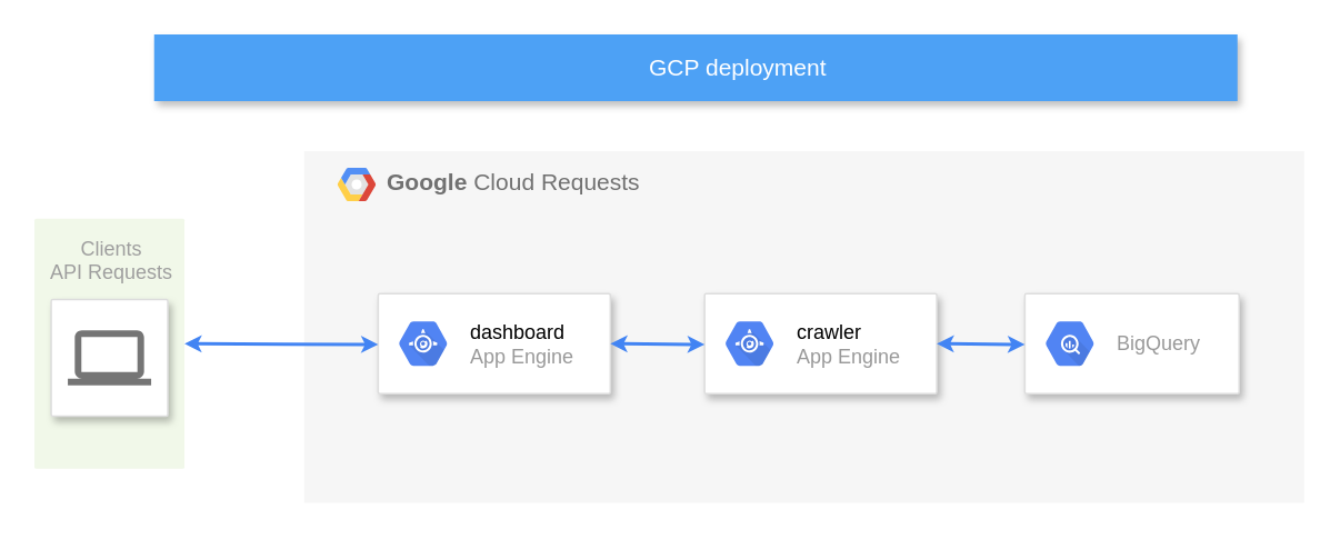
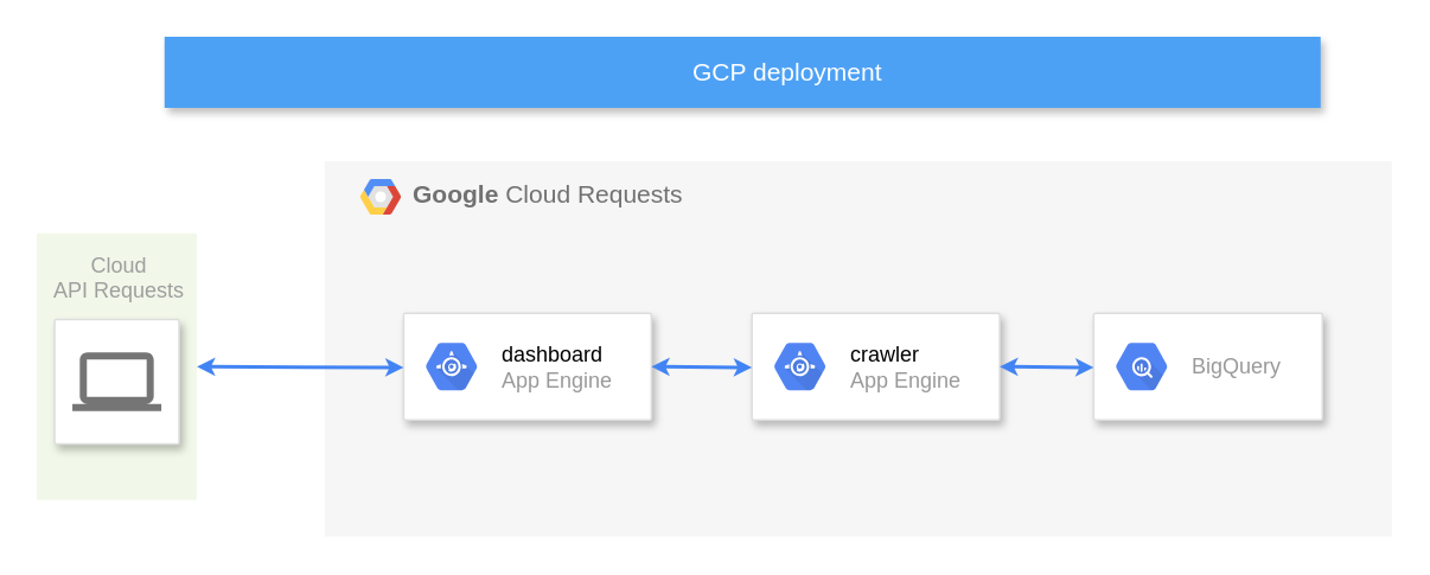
  <mxCell id="0" />
  <mxCell id="1" parent="0" />
  <mxCell id="2" value="&lt;b&gt;Google &lt;/b&gt;Cloud Requests" style="fillColor=#F6F6F6;strokeColor=none;shadow=0;gradientColor=none;fontSize=14;align=left;spacing=10;fontColor=#717171;9E9E9E;verticalAlign=top;spacingTop=-4;fontStyle=0;spacingLeft=40;html=1;" parent="1" vertex="1"><mxGeometry x="182" y="90" width="600" height="211" as="geometry" /></mxCell>
  <mxCell id="3" value="" style="shape=mxgraph.gcp2.google_cloud_platform;fillColor=#F6F6F6;strokeColor=none;shadow=0;gradientColor=none;" parent="2" vertex="1"><mxGeometry width="23" height="20" relative="1" as="geometry"><mxPoint x="20" y="10" as="offset" /></mxGeometry></mxCell>
  <mxCell id="4" value="" style="strokeColor=#dddddd;shadow=1;strokeWidth=1;rounded=1;absoluteArcSize=1;arcSize=2;" vertex="1" parent="2"><mxGeometry x="240.281" y="85.5" width="139.286" height="60" as="geometry" /></mxCell>
  <mxCell id="5" value="&lt;font color=&quot;#000000&quot;&gt;crawler&lt;/font&gt;&lt;br&gt;App Engine" style="sketch=0;dashed=0;connectable=0;html=1;fillColor=#5184F3;strokeColor=none;shape=mxgraph.gcp2.hexIcon;prIcon=app_engine;part=1;labelPosition=right;verticalLabelPosition=middle;align=left;verticalAlign=middle;spacingLeft=5;fontColor=#999999;fontSize=12;" vertex="1" parent="4"><mxGeometry y="0.5" width="44" height="39" relative="1" as="geometry"><mxPoint x="5" y="-19.5" as="offset" /></mxGeometry></mxCell>
  <mxCell id="6" value="" style="strokeColor=#dddddd;shadow=1;strokeWidth=1;rounded=1;absoluteArcSize=1;arcSize=2;" vertex="1" parent="2"><mxGeometry x="432.424" y="85.5" width="128.571" height="60" as="geometry" /></mxCell>
  <mxCell id="7" value="BigQuery" style="sketch=0;dashed=0;connectable=0;html=1;fillColor=#5184F3;strokeColor=none;shape=mxgraph.gcp2.hexIcon;prIcon=bigquery;part=1;labelPosition=right;verticalLabelPosition=middle;align=left;verticalAlign=middle;spacingLeft=5;fontColor=#999999;fontSize=12;" vertex="1" parent="6"><mxGeometry y="0.5" width="44" height="39" relative="1" as="geometry"><mxPoint x="5" y="-19.5" as="offset" /></mxGeometry></mxCell>
  <mxCell id="8" style="edgeStyle=elbowEdgeStyle;rounded=0;elbow=vertical;html=1;labelBackgroundColor=none;startFill=1;startSize=4;endArrow=classic;endFill=1;endSize=4;jettySize=auto;orthogonalLoop=1;strokeColor=#4284F3;strokeWidth=2;fontSize=12;fontColor=#000000;align=left;dashed=0;startArrow=classic;exitX=1;exitY=0.5;exitDx=0;exitDy=0;entryX=0;entryY=0.5;entryDx=0;entryDy=0;" edge="1" parent="2" source="4" target="6"><mxGeometry relative="1" as="geometry"><mxPoint x="195.71" y="125.5" as="sourcePoint" /><mxPoint x="249.281" y="125.5" as="targetPoint" /></mxGeometry></mxCell>
  <mxCell id="9" value="" style="strokeColor=#dddddd;shadow=1;strokeWidth=1;rounded=1;absoluteArcSize=1;arcSize=2;" vertex="1" parent="2"><mxGeometry x="44.424" y="85.5" width="139.286" height="60" as="geometry" /></mxCell>
  <mxCell id="10" value="&lt;font color=&quot;#000000&quot;&gt;dashboard&lt;/font&gt;&lt;br&gt;App Engine" style="sketch=0;dashed=0;connectable=0;html=1;fillColor=#5184F3;strokeColor=none;shape=mxgraph.gcp2.hexIcon;prIcon=app_engine;part=1;labelPosition=right;verticalLabelPosition=middle;align=left;verticalAlign=middle;spacingLeft=5;fontColor=#999999;fontSize=12;" vertex="1" parent="9"><mxGeometry y="0.5" width="44" height="39" relative="1" as="geometry"><mxPoint x="5" y="-19.5" as="offset" /></mxGeometry></mxCell>
  <mxCell id="11" style="edgeStyle=elbowEdgeStyle;rounded=0;elbow=vertical;html=1;labelBackgroundColor=none;startFill=1;startSize=4;endArrow=classic;endFill=1;endSize=4;jettySize=auto;orthogonalLoop=1;strokeColor=#4284F3;strokeWidth=2;fontSize=12;fontColor=#000000;align=left;dashed=0;startArrow=classic;exitX=1;exitY=0.5;exitDx=0;exitDy=0;entryX=0;entryY=0.5;entryDx=0;entryDy=0;" edge="1" parent="2" source="9" target="4"><mxGeometry relative="1" as="geometry"><mxPoint x="-66.076" y="125.5" as="sourcePoint" /><mxPoint x="57.139" y="125.5" as="targetPoint" /></mxGeometry></mxCell>
  <mxCell id="12" style="edgeStyle=elbowEdgeStyle;rounded=0;elbow=vertical;html=1;labelBackgroundColor=none;startFill=1;startSize=4;endArrow=classic;endFill=1;endSize=4;jettySize=auto;orthogonalLoop=1;strokeColor=#4284F3;strokeWidth=2;fontSize=12;fontColor=#000000;align=left;dashed=0;startArrow=classic;exitX=1;exitY=0.5;exitDx=0;exitDy=0;entryX=0;entryY=0.5;entryDx=0;entryDy=0;" edge="1" parent="2" source="14" target="9"><mxGeometry relative="1" as="geometry"><mxPoint x="-11.79" y="335.5" as="sourcePoint" /><mxPoint x="128.21" y="295.5" as="targetPoint" /></mxGeometry></mxCell>
  <mxCell id="13" value="" style="group" vertex="1" connectable="0" parent="2"><mxGeometry x="-161.79" y="40.5" width="90" height="150" as="geometry" /></mxCell>
- <mxCell id="14" value="&lt;div style=&quot;text-align: center&quot;&gt;&lt;span&gt;Clients&lt;/span&gt;&lt;/div&gt;API Requests" style="rounded=1;absoluteArcSize=1;arcSize=2;html=1;strokeColor=none;gradientColor=none;shadow=0;dashed=0;fontSize=12;fontColor=#9E9E9E;align=left;verticalAlign=top;spacing=10;spacingTop=-4;fillColor=#F1F8E9;" vertex="1" parent="13"><mxGeometry width="90" height="150" as="geometry" /></mxCell>
+ <mxCell id="14" value="&lt;div style=&quot;text-align: center&quot;&gt;&lt;span&gt;Cloud&lt;/span&gt;&lt;/div&gt;API Requests" style="rounded=1;absoluteArcSize=1;arcSize=2;html=1;strokeColor=none;gradientColor=none;shadow=0;dashed=0;fontSize=12;fontColor=#9E9E9E;align=left;verticalAlign=top;spacing=10;spacingTop=-4;fillColor=#F1F8E9;" vertex="1" parent="13"><mxGeometry width="90" height="150" as="geometry" /></mxCell>
  <mxCell id="15" value="" style="strokeColor=#dddddd;fillColor=#ffffff;shadow=1;strokeWidth=1;rounded=1;absoluteArcSize=1;arcSize=2;labelPosition=center;verticalLabelPosition=middle;align=center;verticalAlign=bottom;spacingLeft=0;fontColor=#999999;fontSize=12;whiteSpace=wrap;spacingBottom=2;html=1;" vertex="1" parent="13"><mxGeometry x="10" y="48.5" width="70" height="70" as="geometry" /></mxCell>
  <mxCell id="16" value="" style="dashed=0;connectable=0;html=1;fillColor=#757575;strokeColor=none;shape=mxgraph.gcp2.laptop;part=1;" vertex="1" parent="15"><mxGeometry x="0.5" width="50" height="33" relative="1" as="geometry"><mxPoint x="-25" y="18.5" as="offset" /></mxGeometry></mxCell>
  <mxCell id="17" value="GCP deployment" style="fillColor=#4DA1F5;strokeColor=none;shadow=1;gradientColor=none;fontSize=14;align=center;spacingLeft=50;fontColor=#ffffff;html=1;" parent="1" vertex="1"><mxGeometry x="92" y="20" width="650" height="40" as="geometry" /></mxCell>
